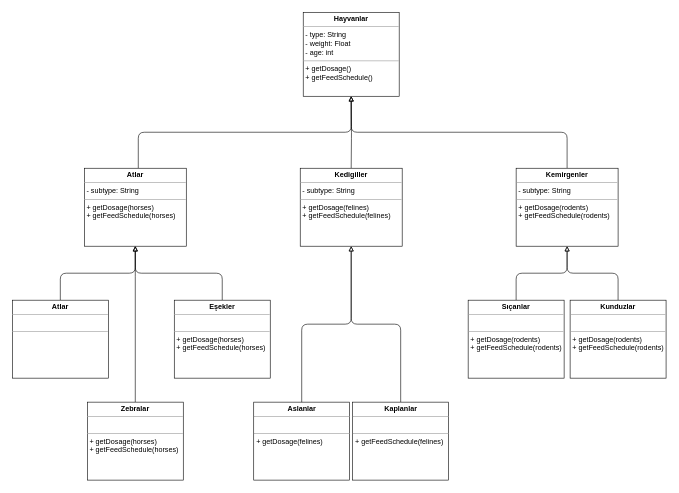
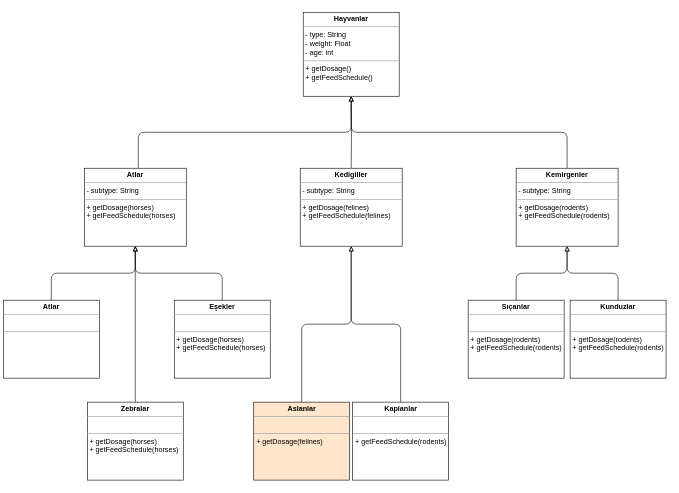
  <mxCell id="0" />
  <mxCell id="1" parent="0" />
  <mxCell id="2" value="&lt;p style=&quot;margin:0px;margin-top:4px;text-align:center;&quot;&gt;&lt;b&gt;Hayvanlar&lt;/b&gt;&lt;/p&gt;&lt;hr size=&quot;1&quot;&gt;&lt;p style=&quot;margin:0px;margin-left:4px;&quot;&gt;&lt;span style=&quot;background-color: initial;&quot;&gt;- type: String&lt;/span&gt;&lt;br&gt;&lt;/p&gt;&lt;p style=&quot;margin:0px;margin-left:4px;&quot;&gt;- weight: Float&lt;/p&gt;&lt;p style=&quot;margin:0px;margin-left:4px;&quot;&gt;- age: int&lt;/p&gt;&lt;hr size=&quot;1&quot;&gt;&lt;p style=&quot;margin:0px;margin-left:4px;&quot;&gt;+ getDosage()&lt;/p&gt;&lt;p style=&quot;margin:0px;margin-left:4px;&quot;&gt;+ getFeedSchedule()&lt;/p&gt;" style="verticalAlign=top;align=left;overflow=fill;fontSize=12;fontFamily=Helvetica;html=1;whiteSpace=wrap;" parent="1" vertex="1"><mxGeometry x="505" y="20" width="160" height="140" as="geometry" /></mxCell>
  <mxCell id="3" style="edgeStyle=orthogonalEdgeStyle;orthogonalLoop=1;jettySize=auto;html=1;endArrow=block;endFill=0;rounded=1;strokeColor=default;" parent="1" source="4" target="2" edge="1"><mxGeometry relative="1" as="geometry"><Array as="points"><mxPoint x="230" y="220" /><mxPoint x="585" y="220" /></Array></mxGeometry></mxCell>
  <mxCell id="4" value="&lt;p style=&quot;margin:0px;margin-top:4px;text-align:center;&quot;&gt;&lt;b&gt;Atlar&lt;/b&gt;&lt;/p&gt;&lt;hr size=&quot;1&quot;&gt;&lt;p style=&quot;margin:0px;margin-left:4px;&quot;&gt;&lt;span style=&quot;background-color: initial;&quot;&gt;- subtype: String&lt;/span&gt;&lt;/p&gt;&lt;hr size=&quot;1&quot;&gt;&lt;p style=&quot;margin:0px;margin-left:4px;&quot;&gt;+ getDosage(horses)&lt;/p&gt;&lt;p style=&quot;margin:0px;margin-left:4px;&quot;&gt;+ getFeedSchedule(horses)&lt;/p&gt;" style="verticalAlign=top;align=left;overflow=fill;fontSize=12;fontFamily=Helvetica;html=1;whiteSpace=wrap;" parent="1" vertex="1"><mxGeometry x="140" y="280" width="170" height="130" as="geometry" /></mxCell>
  <mxCell id="5" style="edgeStyle=orthogonalEdgeStyle;rounded=1;orthogonalLoop=1;jettySize=auto;html=1;endArrow=block;endFill=0;" parent="1" source="6" target="4" edge="1"><mxGeometry relative="1" as="geometry" /></mxCell>
- <mxCell id="6" value="&lt;p style=&quot;margin:0px;margin-top:4px;text-align:center;&quot;&gt;&lt;b&gt;Atlar&lt;/b&gt;&lt;/p&gt;&lt;hr size=&quot;1&quot;&gt;&lt;p style=&quot;margin:0px;margin-left:4px;&quot;&gt;&lt;br&gt;&lt;/p&gt;&lt;hr size=&quot;1&quot;&gt;&lt;p style=&quot;border-color: var(--border-color); margin: 0px 0px 0px 4px;&quot;&gt;&lt;br&gt;&lt;/p&gt;" style="verticalAlign=top;align=left;overflow=fill;fontSize=12;fontFamily=Helvetica;html=1;whiteSpace=wrap;" parent="1" vertex="1"><mxGeometry x="20" y="500" width="160" height="130" as="geometry" /></mxCell>
+ <mxCell id="6" value="&lt;p style=&quot;margin:0px;margin-top:4px;text-align:center;&quot;&gt;&lt;b&gt;Atlar&lt;/b&gt;&lt;/p&gt;&lt;hr size=&quot;1&quot;&gt;&lt;p style=&quot;margin:0px;margin-left:4px;&quot;&gt;&lt;br&gt;&lt;/p&gt;&lt;hr size=&quot;1&quot;&gt;&lt;p style=&quot;border-color: var(--border-color); margin: 0px 0px 0px 4px;&quot;&gt;&lt;br&gt;&lt;/p&gt;" style="verticalAlign=top;align=left;overflow=fill;fontSize=12;fontFamily=Helvetica;html=1;whiteSpace=wrap;" parent="1" vertex="1"><mxGeometry x="5" y="500" width="160" height="130" as="geometry" /></mxCell>
  <mxCell id="7" style="edgeStyle=orthogonalEdgeStyle;rounded=0;orthogonalLoop=1;jettySize=auto;html=1;endArrow=block;endFill=0;entryX=0.5;entryY=1;entryDx=0;entryDy=0;" parent="1" source="8" target="4" edge="1"><mxGeometry relative="1" as="geometry"><mxPoint x="230" y="410" as="targetPoint" /><Array as="points"><mxPoint x="225" y="460" /><mxPoint x="225" y="460" /></Array></mxGeometry></mxCell>
  <mxCell id="8" value="&lt;p style=&quot;margin:0px;margin-top:4px;text-align:center;&quot;&gt;&lt;b&gt;Zebralar&lt;/b&gt;&lt;/p&gt;&lt;hr size=&quot;1&quot;&gt;&lt;p style=&quot;margin:0px;margin-left:4px;&quot;&gt;&lt;br&gt;&lt;/p&gt;&lt;hr size=&quot;1&quot;&gt;&lt;p style=&quot;border-color: var(--border-color); margin: 0px 0px 0px 4px;&quot;&gt;+ getDosage(horses)&lt;/p&gt;&lt;p style=&quot;border-color: var(--border-color); margin: 0px 0px 0px 4px;&quot;&gt;+ getFeedSchedule(horses)&lt;/p&gt;" style="verticalAlign=top;align=left;overflow=fill;fontSize=12;fontFamily=Helvetica;html=1;whiteSpace=wrap;" parent="1" vertex="1"><mxGeometry x="145" y="670" width="160" height="130" as="geometry" /></mxCell>
  <mxCell id="9" style="edgeStyle=orthogonalEdgeStyle;rounded=1;orthogonalLoop=1;jettySize=auto;html=1;entryX=0.5;entryY=1;entryDx=0;entryDy=0;endArrow=block;endFill=0;" parent="1" source="10" target="4" edge="1"><mxGeometry relative="1" as="geometry" /></mxCell>
  <mxCell id="10" value="&lt;p style=&quot;margin:0px;margin-top:4px;text-align:center;&quot;&gt;&lt;b&gt;Eşekler&lt;/b&gt;&lt;/p&gt;&lt;hr size=&quot;1&quot;&gt;&lt;p style=&quot;margin:0px;margin-left:4px;&quot;&gt;&lt;br&gt;&lt;/p&gt;&lt;hr size=&quot;1&quot;&gt;&lt;p style=&quot;border-color: var(--border-color); margin: 0px 0px 0px 4px;&quot;&gt;+ getDosage(horses)&lt;/p&gt;&lt;p style=&quot;border-color: var(--border-color); margin: 0px 0px 0px 4px;&quot;&gt;+ getFeedSchedule(horses)&lt;/p&gt;" style="verticalAlign=top;align=left;overflow=fill;fontSize=12;fontFamily=Helvetica;html=1;whiteSpace=wrap;" parent="1" vertex="1"><mxGeometry x="290" y="500" width="160" height="130" as="geometry" /></mxCell>
  <mxCell id="11" style="edgeStyle=orthogonalEdgeStyle;orthogonalLoop=1;jettySize=auto;html=1;entryX=0.5;entryY=1;entryDx=0;entryDy=0;endArrow=block;endFill=0;rounded=1;strokeColor=default;" parent="1" target="2" edge="1"><mxGeometry relative="1" as="geometry"><mxPoint x="585" y="280" as="sourcePoint" /></mxGeometry></mxCell>
  <mxCell id="12" style="edgeStyle=orthogonalEdgeStyle;orthogonalLoop=1;jettySize=auto;html=1;entryX=0.5;entryY=1;entryDx=0;entryDy=0;endArrow=block;endFill=0;rounded=1;strokeColor=default;exitX=0.5;exitY=0;exitDx=0;exitDy=0;" parent="1" source="22" target="2" edge="1"><mxGeometry relative="1" as="geometry"><mxPoint x="940.048" y="280" as="sourcePoint" /><Array as="points"><mxPoint x="945" y="220" /><mxPoint x="585" y="220" /></Array></mxGeometry></mxCell>
  <mxCell id="13" style="edgeStyle=orthogonalEdgeStyle;rounded=1;orthogonalLoop=1;jettySize=auto;html=1;endArrow=block;endFill=0;exitX=0.5;exitY=0;exitDx=0;exitDy=0;" parent="1" source="16" target="21" edge="1"><mxGeometry relative="1" as="geometry"><mxPoint x="585" y="410" as="targetPoint" /></mxGeometry></mxCell>
- <mxCell id="14" value="&lt;p style=&quot;margin:0px;margin-top:4px;text-align:center;&quot;&gt;&lt;b&gt;Aslanlar&lt;/b&gt;&lt;/p&gt;&lt;hr size=&quot;1&quot;&gt;&lt;p style=&quot;margin:0px;margin-left:4px;&quot;&gt;&lt;br&gt;&lt;/p&gt;&lt;hr size=&quot;1&quot;&gt;&lt;p style=&quot;border-color: var(--border-color); margin: 0px 0px 0px 4px;&quot;&gt;+ getDosage(felines)&lt;/p&gt;" style="verticalAlign=top;align=left;overflow=fill;fontSize=12;fontFamily=Helvetica;html=1;whiteSpace=wrap;" parent="1" vertex="1"><mxGeometry x="422.5" y="670" width="160" height="130" as="geometry" /></mxCell>
+ <mxCell id="14" value="&lt;p style=&quot;margin:0px;margin-top:4px;text-align:center;&quot;&gt;&lt;b&gt;Aslanlar&lt;/b&gt;&lt;/p&gt;&lt;hr size=&quot;1&quot;&gt;&lt;p style=&quot;margin:0px;margin-left:4px;&quot;&gt;&lt;br&gt;&lt;/p&gt;&lt;hr size=&quot;1&quot;&gt;&lt;p style=&quot;border-color: var(--border-color); margin: 0px 0px 0px 4px;&quot;&gt;+ getDosage(felines)&lt;/p&gt;" style="verticalAlign=top;align=left;overflow=fill;fontSize=12;fontFamily=Helvetica;html=1;whiteSpace=wrap;fillColor=#ffe6cc;" parent="1" vertex="1"><mxGeometry x="422.5" y="670" width="160" height="130" as="geometry" /></mxCell>
  <mxCell id="15" style="edgeStyle=orthogonalEdgeStyle;rounded=1;orthogonalLoop=1;jettySize=auto;html=1;endArrow=block;endFill=0;exitX=0.5;exitY=0;exitDx=0;exitDy=0;" parent="1" source="14" target="21" edge="1"><mxGeometry relative="1" as="geometry"><mxPoint x="585" y="410" as="targetPoint" /></mxGeometry></mxCell>
- <mxCell id="16" value="&lt;p style=&quot;text-align: center; margin: 4px 0px 0px;&quot;&gt;&lt;b&gt;Kaplanlar&lt;/b&gt;&lt;/p&gt;&lt;hr size=&quot;1&quot;&gt;&lt;p style=&quot;margin:0px;margin-left:4px;&quot;&gt;&lt;br&gt;&lt;/p&gt;&lt;hr size=&quot;1&quot;&gt;&lt;p style=&quot;border-color: var(--border-color); margin: 0px 0px 0px 4px;&quot;&gt;&lt;span style=&quot;background-color: initial;&quot;&gt;+ getFeedSchedule(felines)&lt;/span&gt;&lt;br&gt;&lt;/p&gt;" style="verticalAlign=top;align=left;overflow=fill;fontSize=12;fontFamily=Helvetica;html=1;whiteSpace=wrap;" parent="1" vertex="1"><mxGeometry x="587.5" y="670" width="160" height="130" as="geometry" /></mxCell>
+ <mxCell id="16" value="&lt;p style=&quot;text-align: center; margin: 4px 0px 0px;&quot;&gt;&lt;b&gt;Kaplanlar&lt;/b&gt;&lt;/p&gt;&lt;hr size=&quot;1&quot;&gt;&lt;p style=&quot;margin:0px;margin-left:4px;&quot;&gt;&lt;br&gt;&lt;/p&gt;&lt;hr size=&quot;1&quot;&gt;&lt;p style=&quot;border-color: var(--border-color); margin: 0px 0px 0px 4px;&quot;&gt;&lt;span style=&quot;background-color: initial;&quot;&gt;+ getFeedSchedule(rodents)&lt;/span&gt;&lt;br&gt;&lt;/p&gt;" style="verticalAlign=top;align=left;overflow=fill;fontSize=12;fontFamily=Helvetica;html=1;whiteSpace=wrap;" parent="1" vertex="1"><mxGeometry x="587.5" y="670" width="160" height="130" as="geometry" /></mxCell>
  <mxCell id="17" style="edgeStyle=orthogonalEdgeStyle;rounded=1;orthogonalLoop=1;jettySize=auto;html=1;endArrow=block;endFill=0;exitX=0.5;exitY=0;exitDx=0;exitDy=0;" parent="1" source="18" target="22" edge="1"><mxGeometry relative="1" as="geometry"><mxPoint x="940" y="410" as="targetPoint" /></mxGeometry></mxCell>
  <mxCell id="18" value="&lt;p style=&quot;margin:0px;margin-top:4px;text-align:center;&quot;&gt;&lt;b&gt;Sıçanlar&lt;/b&gt;&lt;/p&gt;&lt;hr size=&quot;1&quot;&gt;&lt;p style=&quot;margin:0px;margin-left:4px;&quot;&gt;&lt;br&gt;&lt;/p&gt;&lt;hr size=&quot;1&quot;&gt;&lt;p style=&quot;border-color: var(--border-color); margin: 0px 0px 0px 4px;&quot;&gt;+ getDosage(rodents)&lt;/p&gt;&lt;p style=&quot;border-color: var(--border-color); margin: 0px 0px 0px 4px;&quot;&gt;+ getFeedSchedule(rodents)&lt;/p&gt;" style="verticalAlign=top;align=left;overflow=fill;fontSize=12;fontFamily=Helvetica;html=1;whiteSpace=wrap;" parent="1" vertex="1"><mxGeometry x="780" y="500" width="160" height="130" as="geometry" /></mxCell>
  <mxCell id="19" style="edgeStyle=orthogonalEdgeStyle;rounded=1;orthogonalLoop=1;jettySize=auto;html=1;endArrow=block;endFill=0;exitX=0.5;exitY=0;exitDx=0;exitDy=0;" parent="1" source="20" target="22" edge="1"><mxGeometry relative="1" as="geometry"><mxPoint x="940" y="410" as="targetPoint" /></mxGeometry></mxCell>
  <mxCell id="20" value="&lt;p style=&quot;margin:0px;margin-top:4px;text-align:center;&quot;&gt;&lt;b&gt;Kunduzlar&lt;/b&gt;&lt;/p&gt;&lt;hr size=&quot;1&quot;&gt;&lt;p style=&quot;margin:0px;margin-left:4px;&quot;&gt;&lt;br&gt;&lt;/p&gt;&lt;hr size=&quot;1&quot;&gt;&lt;p style=&quot;border-color: var(--border-color); margin: 0px 0px 0px 4px;&quot;&gt;+ getDosage(rodents)&lt;/p&gt;&lt;p style=&quot;border-color: var(--border-color); margin: 0px 0px 0px 4px;&quot;&gt;+ getFeedSchedule(rodents)&lt;/p&gt;" style="verticalAlign=top;align=left;overflow=fill;fontSize=12;fontFamily=Helvetica;html=1;whiteSpace=wrap;" parent="1" vertex="1"><mxGeometry x="950" y="500" width="160" height="130" as="geometry" /></mxCell>
  <mxCell id="21" value="&lt;p style=&quot;margin:0px;margin-top:4px;text-align:center;&quot;&gt;&lt;b style=&quot;border-color: var(--border-color);&quot;&gt;Kedigiller&lt;/b&gt;&lt;br&gt;&lt;/p&gt;&lt;hr size=&quot;1&quot;&gt;&lt;p style=&quot;margin:0px;margin-left:4px;&quot;&gt;&lt;span style=&quot;background-color: initial;&quot;&gt;- subtype: String&lt;/span&gt;&lt;/p&gt;&lt;hr size=&quot;1&quot;&gt;&lt;p style=&quot;margin:0px;margin-left:4px;&quot;&gt;+ getDosage(felines)&lt;/p&gt;&lt;p style=&quot;margin:0px;margin-left:4px;&quot;&gt;+ getFeedSchedule(felines)&lt;/p&gt;" style="verticalAlign=top;align=left;overflow=fill;fontSize=12;fontFamily=Helvetica;html=1;whiteSpace=wrap;" parent="1" vertex="1"><mxGeometry x="500" y="280" width="170" height="130" as="geometry" /></mxCell>
  <mxCell id="22" value="&lt;p style=&quot;margin:0px;margin-top:4px;text-align:center;&quot;&gt;&lt;b style=&quot;border-color: var(--border-color);&quot;&gt;Kemirgenler&lt;/b&gt;&lt;br&gt;&lt;/p&gt;&lt;hr size=&quot;1&quot;&gt;&lt;p style=&quot;margin:0px;margin-left:4px;&quot;&gt;&lt;span style=&quot;background-color: initial;&quot;&gt;- subtype: String&lt;/span&gt;&lt;/p&gt;&lt;hr size=&quot;1&quot;&gt;&lt;p style=&quot;margin:0px;margin-left:4px;&quot;&gt;+ getDosage(rodents)&lt;/p&gt;&lt;p style=&quot;margin:0px;margin-left:4px;&quot;&gt;+ getFeedSchedule(rodents)&lt;/p&gt;" style="verticalAlign=top;align=left;overflow=fill;fontSize=12;fontFamily=Helvetica;html=1;whiteSpace=wrap;" parent="1" vertex="1"><mxGeometry x="860" y="280" width="170" height="130" as="geometry" /></mxCell>
